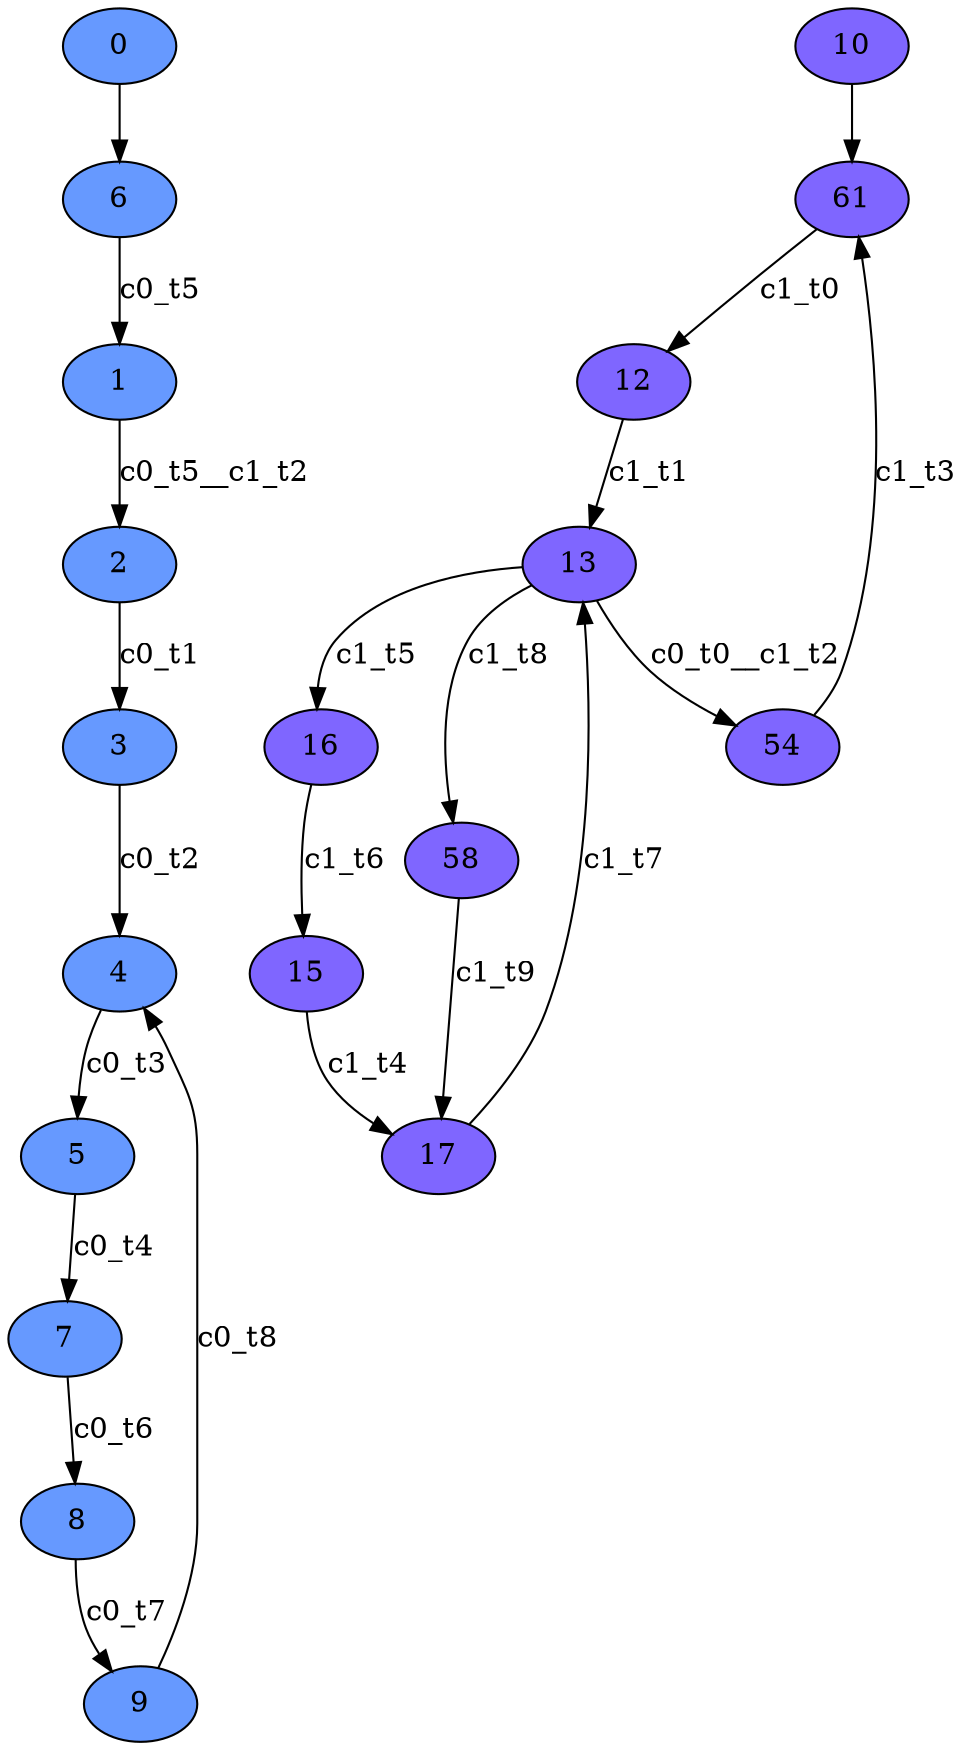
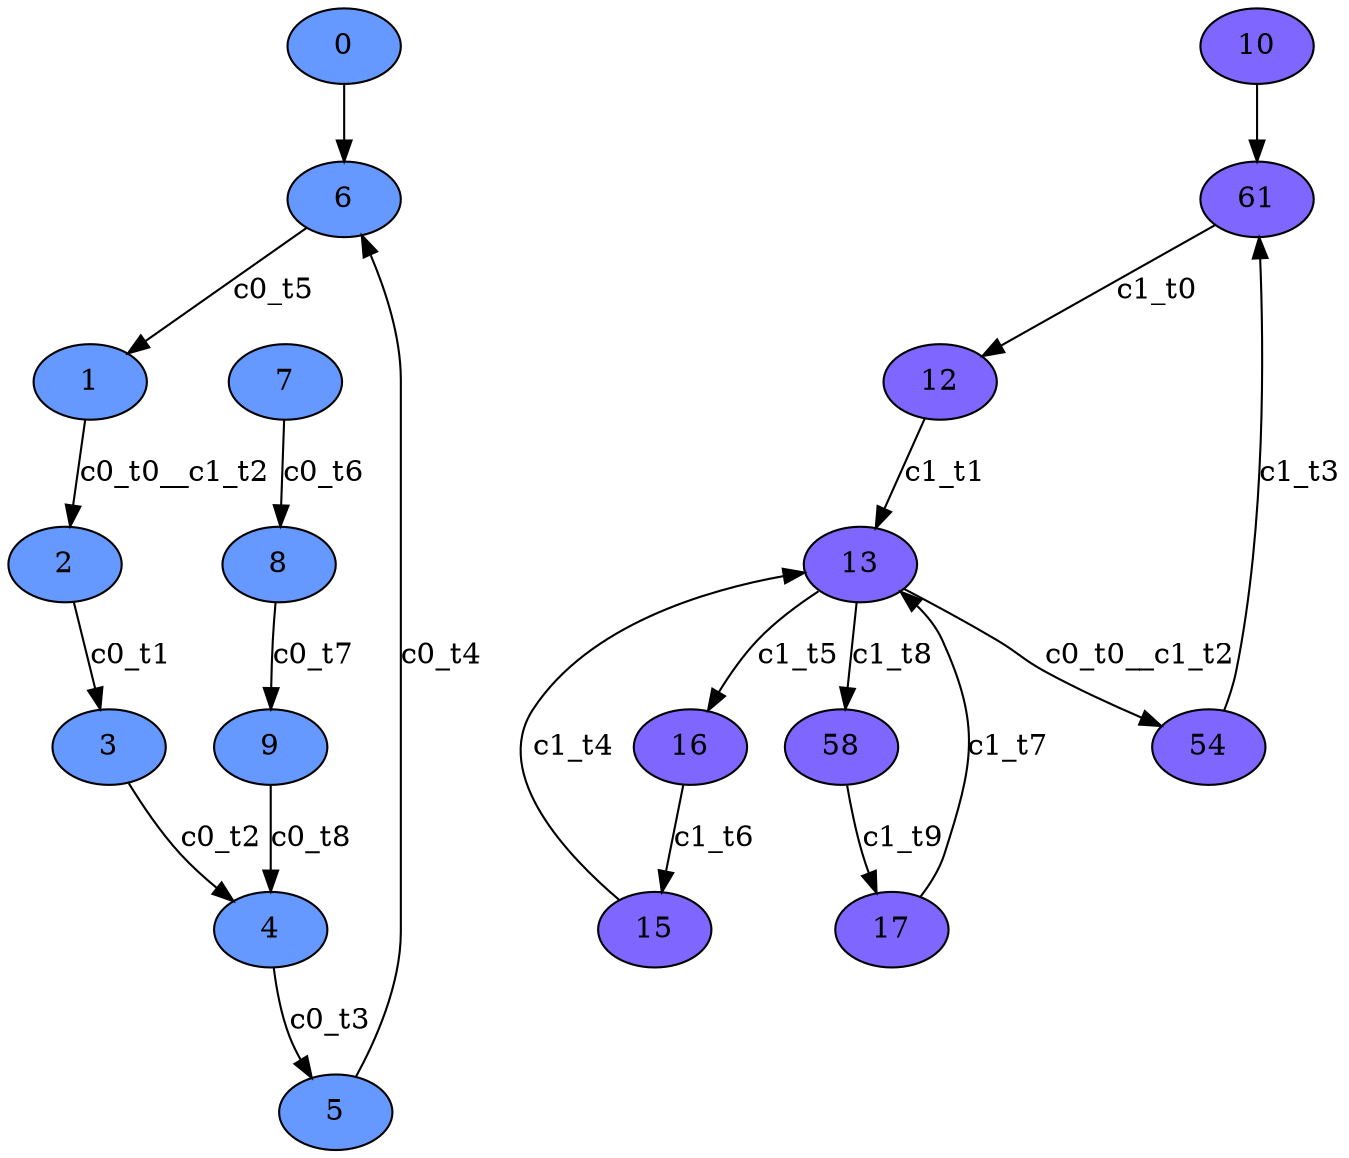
  digraph {
    node [fillcolor="#6699FF" style=filled]
    edge [color=black]
    n1 [label=0]
    n2 [label=6]
    n3 [label=1]
    n4 [label=2]
    n5 [label=3]
    n6 [label=4]
    n7 [label=5]
    n8 [label=7]
    n9 [label=8]
    n10 [label=9]
    n11 [fillcolor="#7F66FF" label=10]
    n12 [fillcolor="#7F66FF" label=61]
    n13 [fillcolor="#7F66FF" label=12]
    n14 [fillcolor="#7F66FF" label=13]
    n15 [fillcolor="#7F66FF" label=54]
    n16 [fillcolor="#7F66FF" label=16]
    n17 [fillcolor="#7F66FF" label=58]
    n18 [fillcolor="#7F66FF" label=15]
    n19 [fillcolor="#7F66FF" label=17]
    subgraph sub_1 {
      n1
      n2
      n3
      n4
      n5
      n6
      n7
      n8
      n9
      n10
    }
    subgraph sub_2 {
      n11
      n12
      n13
      n14
      n15
      n16
      n17
      n18
      n19
    }
    n1 -> n2
    n2 -> n3 [label=c0_t5]
-   n3 -> n4 [label=c0_t5__c1_t2]
+   n3 -> n4 [label=c0_t0__c1_t2]
    n4 -> n5 [label=c0_t1]
    n5 -> n6 [label=c0_t2]
    n6 -> n7 [label=c0_t3]
-   n7 -> n8 [label=c0_t4]
+   n7 -> n2 [label=c0_t4]
    n8 -> n9 [label=c0_t6]
    n9 -> n10 [label=c0_t7]
    n10 -> n6 [label=c0_t8]
    n11 -> n12
    n12 -> n13 [label=c1_t0]
    n13 -> n14 [label=c1_t1]
    n14 -> n15 [label=c0_t0__c1_t2]
    n14 -> n16 [label=c1_t5]
    n14 -> n17 [label=c1_t8]
    n15 -> n12 [label=c1_t3]
    n16 -> n18 [label=c1_t6]
    n17 -> n19 [label=c1_t9]
-   n18 -> n19 [label=c1_t4]
+   n18 -> n14 [label=c1_t4]
    n19 -> n14 [label=c1_t7]
  }
